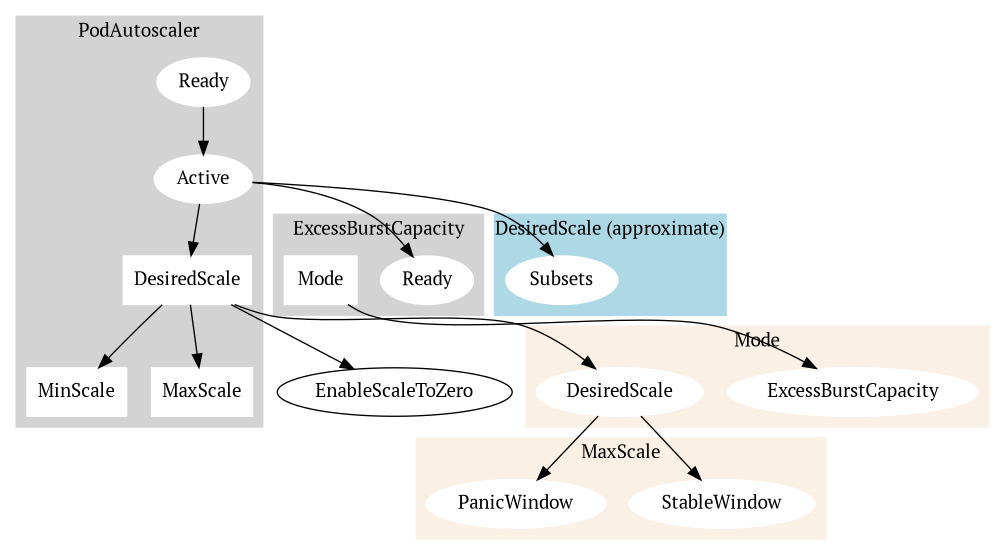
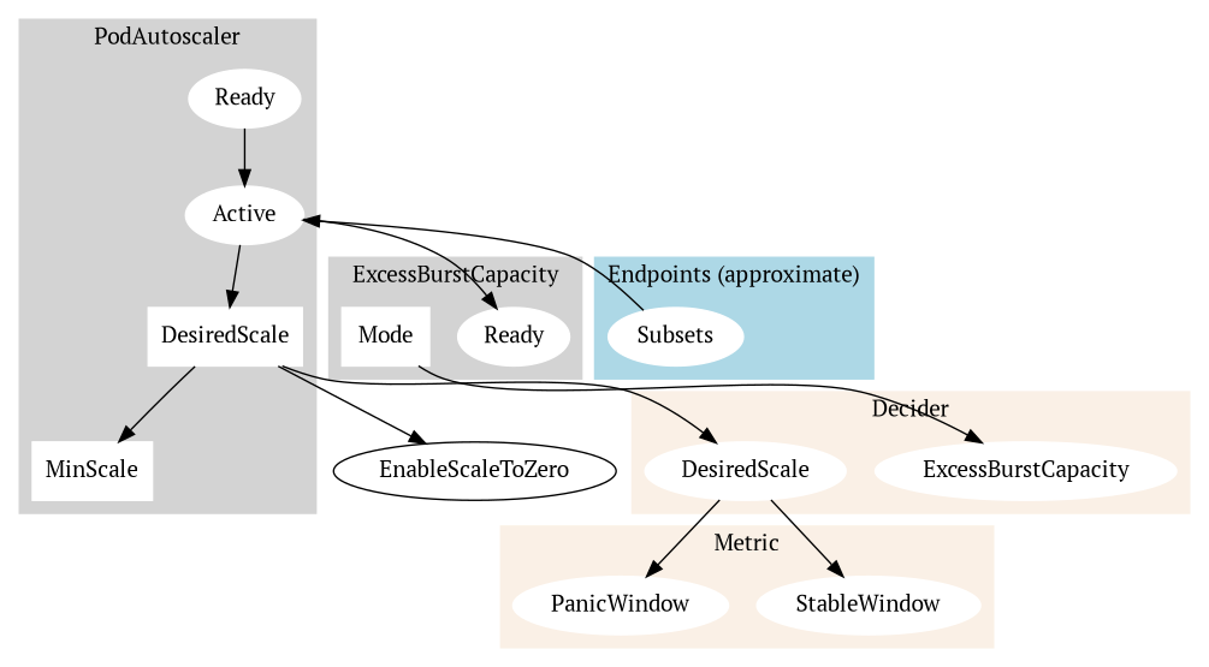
  digraph {
    color=lightgrey
    fontname="PT Serif"
    style=filled
    node [color=white fontname="PT Serif" style=filled]
    edge [fontname="PT Serif"]
    n1 [label=Ready]
    n2 [label=Active]
    n3 [label=MinScale shape=box]
-   n4 [label=MaxScale shape=box]
    n5 [label=DesiredScale shape=box]
    n6 [label=DesiredScale]
    n7 [label=ExcessBurstCapacity]
    n8 [label=StableWindow]
    n9 [label=PanicWindow]
    n10 [label=Ready]
    n11 [label=Mode shape=box]
    n12 [label=Subsets]
    n13 [color=black fillcolor=white label=EnableScaleToZero]
    subgraph cluster_1 {
      label=PodAutoscaler
      n1
      n2
      n3
-     n4
      n5
    }
    subgraph cluster_2 {
      color=linen
-     label=Mode
+     label=Decider
      n6
      n7
    }
    subgraph cluster_3 {
      color=linen
-     label=MaxScale
+     label=Metric
      n8
      n9
    }
    subgraph cluster_4 {
      label=ExcessBurstCapacity
      n10
      n11
    }
    subgraph cluster_5 {
      color=lightblue
-     label="DesiredScale (approximate)"
+     label="Endpoints (approximate)"
      n12
    }
    n1 -> n2
    n2 -> n5
    n2 -> n10
-   n2 -> n12
+   n12 -> n2
    n5 -> n3
-   n5 -> n4
    n5 -> n6
    n5 -> n13
    n6 -> n8
    n6 -> n9
    n11 -> n7
  }
